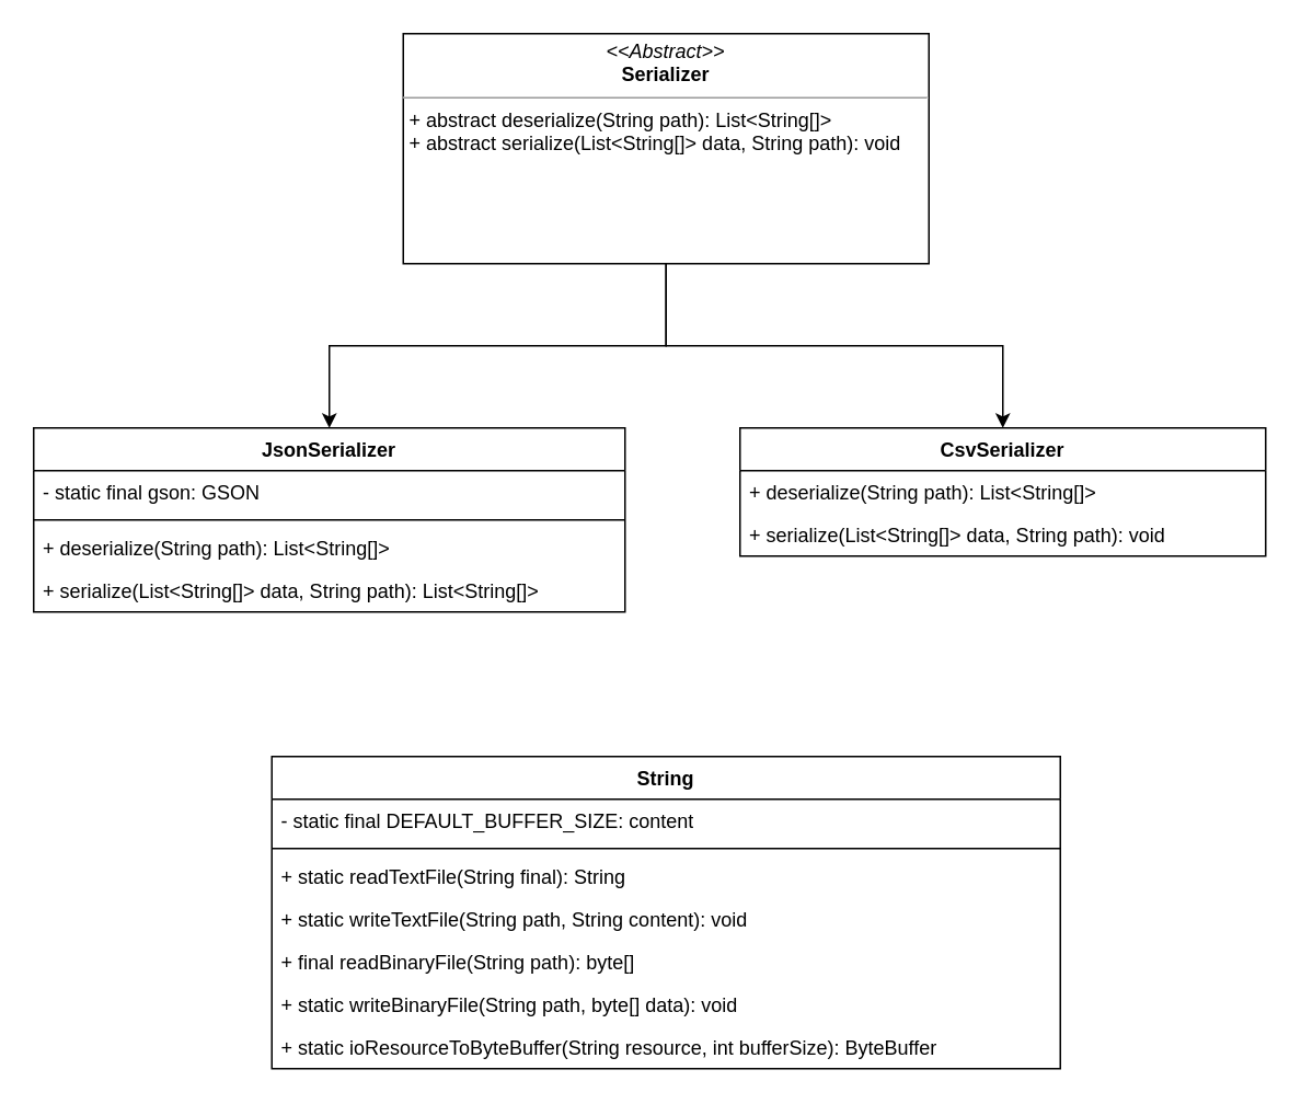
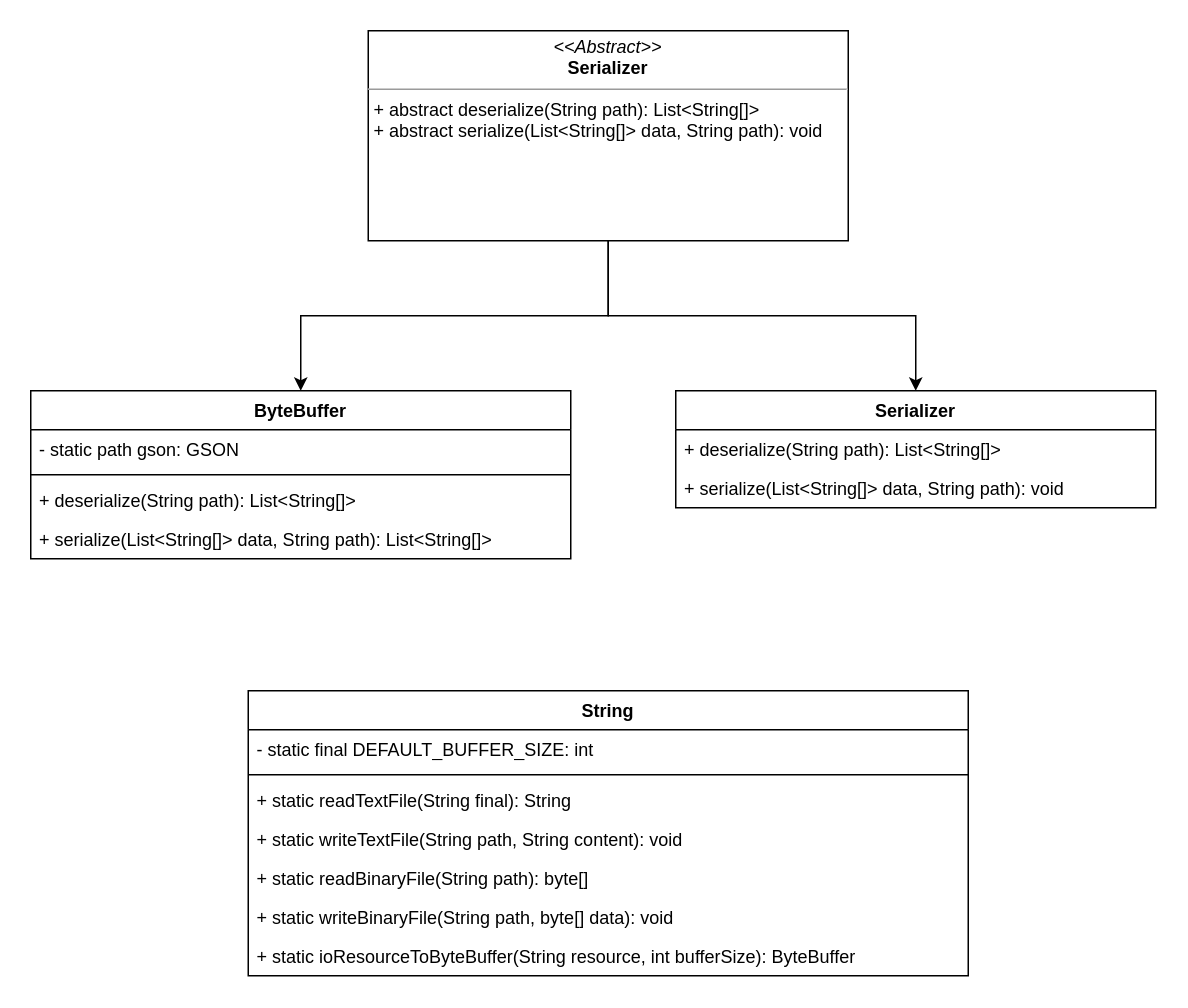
  <mxCell id="0" />
  <mxCell id="1" parent="0" />
  <mxCell id="2" style="edgeStyle=orthogonalEdgeStyle;rounded=0;orthogonalLoop=1;jettySize=auto;html=1;exitX=0.5;exitY=1;exitDx=0;exitDy=0;entryX=0.5;entryY=0;entryDx=0;entryDy=0;" edge="1" parent="1" source="4" target="5"><mxGeometry relative="1" as="geometry" /></mxCell>
  <mxCell id="3" style="edgeStyle=orthogonalEdgeStyle;rounded=0;orthogonalLoop=1;jettySize=auto;html=1;exitX=0.5;exitY=1;exitDx=0;exitDy=0;" edge="1" parent="1" source="4" target="10"><mxGeometry relative="1" as="geometry" /></mxCell>
  <mxCell id="4" value="&lt;p style=&quot;margin:0px;margin-top:4px;text-align:center;&quot;&gt;&lt;i&gt;&amp;lt;&amp;lt;Abstract&amp;gt;&amp;gt;&lt;/i&gt;&lt;br&gt;&lt;b&gt;Serializer&lt;/b&gt;&lt;/p&gt;&lt;hr size=&quot;1&quot;&gt;&lt;p style=&quot;margin:0px;margin-left:4px;&quot;&gt;+ abstract deserialize(String path): List&amp;lt;String[]&amp;gt;&lt;/p&gt;&lt;p style=&quot;margin:0px;margin-left:4px;&quot;&gt;+ abstract serialize(List&amp;lt;String[]&amp;gt; data, String path): void&lt;/p&gt;" style="verticalAlign=top;align=left;overflow=fill;fontSize=12;fontFamily=Helvetica;html=1;whiteSpace=wrap;" vertex="1" parent="1"><mxGeometry x="245" y="20" width="320" height="140" as="geometry" /></mxCell>
- <mxCell id="5" value="JsonSerializer" style="swimlane;fontStyle=1;align=center;verticalAlign=top;childLayout=stackLayout;horizontal=1;startSize=26;horizontalStack=0;resizeParent=1;resizeParentMax=0;resizeLast=0;collapsible=1;marginBottom=0;whiteSpace=wrap;html=1;" vertex="1" parent="1"><mxGeometry x="20" y="260" width="360" height="112" as="geometry" /></mxCell>
- <mxCell id="6" value="- static final gson: GSON" style="text;strokeColor=none;fillColor=none;align=left;verticalAlign=top;spacingLeft=4;spacingRight=4;overflow=hidden;rotatable=0;points=[[0,0.5],[1,0.5]];portConstraint=eastwest;whiteSpace=wrap;html=1;" vertex="1" parent="5"><mxGeometry y="26" width="360" height="26" as="geometry" /></mxCell>
+ <mxCell id="5" value="ByteBuffer" style="swimlane;fontStyle=1;align=center;verticalAlign=top;childLayout=stackLayout;horizontal=1;startSize=26;horizontalStack=0;resizeParent=1;resizeParentMax=0;resizeLast=0;collapsible=1;marginBottom=0;whiteSpace=wrap;html=1;" vertex="1" parent="1"><mxGeometry x="20" y="260" width="360" height="112" as="geometry" /></mxCell>
+ <mxCell id="6" value="- static path gson: GSON" style="text;strokeColor=none;fillColor=none;align=left;verticalAlign=top;spacingLeft=4;spacingRight=4;overflow=hidden;rotatable=0;points=[[0,0.5],[1,0.5]];portConstraint=eastwest;whiteSpace=wrap;html=1;" vertex="1" parent="5"><mxGeometry y="26" width="360" height="26" as="geometry" /></mxCell>
  <mxCell id="7" value="" style="line;strokeWidth=1;fillColor=none;align=left;verticalAlign=middle;spacingTop=-1;spacingLeft=3;spacingRight=3;rotatable=0;labelPosition=right;points=[];portConstraint=eastwest;strokeColor=inherit;" vertex="1" parent="5"><mxGeometry y="52" width="360" height="8" as="geometry" /></mxCell>
  <mxCell id="8" value="+ deserialize(String path): List&amp;lt;String[]&amp;gt;" style="text;strokeColor=none;fillColor=none;align=left;verticalAlign=top;spacingLeft=4;spacingRight=4;overflow=hidden;rotatable=0;points=[[0,0.5],[1,0.5]];portConstraint=eastwest;whiteSpace=wrap;html=1;" vertex="1" parent="5"><mxGeometry y="60" width="360" height="26" as="geometry" /></mxCell>
  <mxCell id="9" value="+ serialize(List&amp;lt;String[]&amp;gt; data, String path): List&amp;lt;String[]&amp;gt;" style="text;strokeColor=none;fillColor=none;align=left;verticalAlign=top;spacingLeft=4;spacingRight=4;overflow=hidden;rotatable=0;points=[[0,0.5],[1,0.5]];portConstraint=eastwest;whiteSpace=wrap;html=1;" vertex="1" parent="5"><mxGeometry y="86" width="360" height="26" as="geometry" /></mxCell>
- <mxCell id="10" value="CsvSerializer" style="swimlane;fontStyle=1;align=center;verticalAlign=top;childLayout=stackLayout;horizontal=1;startSize=26;horizontalStack=0;resizeParent=1;resizeParentMax=0;resizeLast=0;collapsible=1;marginBottom=0;whiteSpace=wrap;html=1;" vertex="1" parent="1"><mxGeometry x="450" y="260" width="320" height="78" as="geometry" /></mxCell>
+ <mxCell id="10" value="Serializer" style="swimlane;fontStyle=1;align=center;verticalAlign=top;childLayout=stackLayout;horizontal=1;startSize=26;horizontalStack=0;resizeParent=1;resizeParentMax=0;resizeLast=0;collapsible=1;marginBottom=0;whiteSpace=wrap;html=1;" vertex="1" parent="1"><mxGeometry x="450" y="260" width="320" height="78" as="geometry" /></mxCell>
  <mxCell id="11" value="+ deserialize(String path): List&amp;lt;String[]&amp;gt;" style="text;strokeColor=none;fillColor=none;align=left;verticalAlign=top;spacingLeft=4;spacingRight=4;overflow=hidden;rotatable=0;points=[[0,0.5],[1,0.5]];portConstraint=eastwest;whiteSpace=wrap;html=1;" vertex="1" parent="10"><mxGeometry y="26" width="320" height="26" as="geometry" /></mxCell>
  <mxCell id="12" value="+ serialize(List&amp;lt;String[]&amp;gt; data, String path): void" style="text;strokeColor=none;fillColor=none;align=left;verticalAlign=top;spacingLeft=4;spacingRight=4;overflow=hidden;rotatable=0;points=[[0,0.5],[1,0.5]];portConstraint=eastwest;whiteSpace=wrap;html=1;" vertex="1" parent="10"><mxGeometry y="52" width="320" height="26" as="geometry" /></mxCell>
  <mxCell id="13" value="String" style="swimlane;fontStyle=1;align=center;verticalAlign=top;childLayout=stackLayout;horizontal=1;startSize=26;horizontalStack=0;resizeParent=1;resizeParentMax=0;resizeLast=0;collapsible=1;marginBottom=0;whiteSpace=wrap;html=1;" vertex="1" parent="1"><mxGeometry x="165" y="460" width="480" height="190" as="geometry" /></mxCell>
- <mxCell id="14" value="- static final DEFAULT_BUFFER_SIZE: content" style="text;strokeColor=none;fillColor=none;align=left;verticalAlign=top;spacingLeft=4;spacingRight=4;overflow=hidden;rotatable=0;points=[[0,0.5],[1,0.5]];portConstraint=eastwest;whiteSpace=wrap;html=1;" vertex="1" parent="13"><mxGeometry y="26" width="480" height="26" as="geometry" /></mxCell>
+ <mxCell id="14" value="- static final DEFAULT_BUFFER_SIZE: int" style="text;strokeColor=none;fillColor=none;align=left;verticalAlign=top;spacingLeft=4;spacingRight=4;overflow=hidden;rotatable=0;points=[[0,0.5],[1,0.5]];portConstraint=eastwest;whiteSpace=wrap;html=1;" vertex="1" parent="13"><mxGeometry y="26" width="480" height="26" as="geometry" /></mxCell>
  <mxCell id="15" value="" style="line;strokeWidth=1;fillColor=none;align=left;verticalAlign=middle;spacingTop=-1;spacingLeft=3;spacingRight=3;rotatable=0;labelPosition=right;points=[];portConstraint=eastwest;strokeColor=inherit;" vertex="1" parent="13"><mxGeometry y="52" width="480" height="8" as="geometry" /></mxCell>
  <mxCell id="16" value="+ static readTextFile(String final): String" style="text;strokeColor=none;fillColor=none;align=left;verticalAlign=top;spacingLeft=4;spacingRight=4;overflow=hidden;rotatable=0;points=[[0,0.5],[1,0.5]];portConstraint=eastwest;whiteSpace=wrap;html=1;" vertex="1" parent="13"><mxGeometry y="60" width="480" height="26" as="geometry" /></mxCell>
  <mxCell id="17" value="+ static writeTextFile(String path, String content): void" style="text;strokeColor=none;fillColor=none;align=left;verticalAlign=top;spacingLeft=4;spacingRight=4;overflow=hidden;rotatable=0;points=[[0,0.5],[1,0.5]];portConstraint=eastwest;whiteSpace=wrap;html=1;" vertex="1" parent="13"><mxGeometry y="86" width="480" height="26" as="geometry" /></mxCell>
- <mxCell id="18" value="+ final readBinaryFile(String path): byte[]" style="text;strokeColor=none;fillColor=none;align=left;verticalAlign=top;spacingLeft=4;spacingRight=4;overflow=hidden;rotatable=0;points=[[0,0.5],[1,0.5]];portConstraint=eastwest;whiteSpace=wrap;html=1;" vertex="1" parent="13"><mxGeometry y="112" width="480" height="26" as="geometry" /></mxCell>
+ <mxCell id="18" value="+ static readBinaryFile(String path): byte[]" style="text;strokeColor=none;fillColor=none;align=left;verticalAlign=top;spacingLeft=4;spacingRight=4;overflow=hidden;rotatable=0;points=[[0,0.5],[1,0.5]];portConstraint=eastwest;whiteSpace=wrap;html=1;" vertex="1" parent="13"><mxGeometry y="112" width="480" height="26" as="geometry" /></mxCell>
  <mxCell id="19" value="+ static writeBinaryFile(String path, byte[] data): void" style="text;strokeColor=none;fillColor=none;align=left;verticalAlign=top;spacingLeft=4;spacingRight=4;overflow=hidden;rotatable=0;points=[[0,0.5],[1,0.5]];portConstraint=eastwest;whiteSpace=wrap;html=1;" vertex="1" parent="13"><mxGeometry y="138" width="480" height="26" as="geometry" /></mxCell>
  <mxCell id="20" value="+ static ioResourceToByteBuffer(String resource, int bufferSize): ByteBuffer" style="text;strokeColor=none;fillColor=none;align=left;verticalAlign=top;spacingLeft=4;spacingRight=4;overflow=hidden;rotatable=0;points=[[0,0.5],[1,0.5]];portConstraint=eastwest;whiteSpace=wrap;html=1;" vertex="1" parent="13"><mxGeometry y="164" width="480" height="26" as="geometry" /></mxCell>
